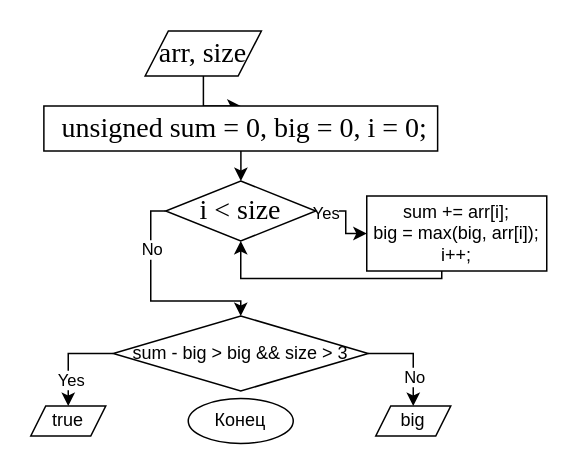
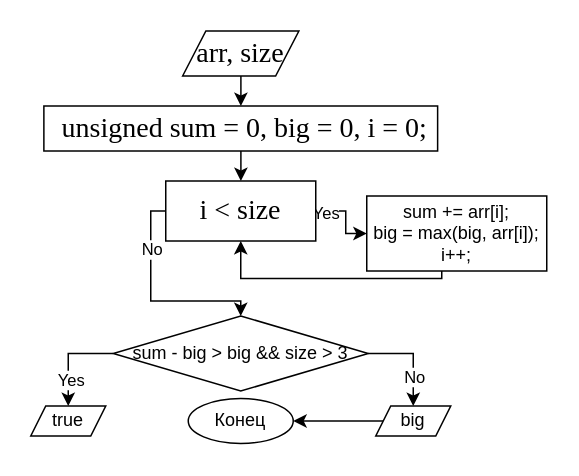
  <mxCell id="0" />
  <mxCell id="1" parent="0" />
  <mxCell id="2" value="Конец" style="ellipse;whiteSpace=wrap;html=1;" vertex="1" parent="1"><mxGeometry x="125" y="265" width="70" height="30" as="geometry" /></mxCell>
  <mxCell id="3" style="edgeStyle=orthogonalEdgeStyle;rounded=0;orthogonalLoop=1;jettySize=auto;html=1;entryX=0.5;entryY=0;entryDx=0;entryDy=0;" edge="1" parent="1" source="4" target="6"><mxGeometry relative="1" as="geometry" /></mxCell>
- <mxCell id="4" value="&lt;span lang=&quot;EN-US&quot; style=&quot;font-size: 14pt ; font-family: &amp;#34;times new roman&amp;#34; , serif&quot;&gt;arr, size&lt;/span&gt;&lt;span style=&quot;font-size: medium&quot;&gt;&lt;/span&gt;" style="shape=parallelogram;perimeter=parallelogramPerimeter;whiteSpace=wrap;html=1;" vertex="1" parent="1"><mxGeometry x="96.25" y="20" width="77.5" height="30" as="geometry" /></mxCell>
+ <mxCell id="4" value="&lt;span lang=&quot;EN-US&quot; style=&quot;font-size: 14pt ; font-family: &amp;#34;times new roman&amp;#34; , serif&quot;&gt;arr, size&lt;/span&gt;&lt;span style=&quot;font-size: medium&quot;&gt;&lt;/span&gt;" style="shape=parallelogram;perimeter=parallelogramPerimeter;whiteSpace=wrap;html=1;" vertex="1" parent="1"><mxGeometry x="121.25" y="20" width="77.5" height="30" as="geometry" /></mxCell>
  <mxCell id="5" style="edgeStyle=orthogonalEdgeStyle;rounded=0;orthogonalLoop=1;jettySize=auto;html=1;entryX=0.5;entryY=0;entryDx=0;entryDy=0;" edge="1" parent="1" source="6" target="11"><mxGeometry relative="1" as="geometry" /></mxCell>
  <mxCell id="6" value="&lt;p class=&quot;MsoNormal&quot; style=&quot;margin: 0cm 0cm 0.0pt ; font-size: 12pt ; font-family: &amp;#34;times new roman&amp;#34; , serif&quot;&gt;&lt;span lang=&quot;EN-US&quot; style=&quot;font-size: 14pt ; font-family: &amp;#34;times new roman&amp;#34; , serif&quot;&gt;&amp;nbsp;unsigned sum = 0, big = 0, i = 0;&lt;/span&gt;&lt;span style=&quot;font-size: medium&quot;&gt;&lt;/span&gt;&lt;br&gt;&lt;/p&gt;" style="rounded=0;whiteSpace=wrap;html=1;" vertex="1" parent="1"><mxGeometry x="28.75" y="70" width="262.5" height="30" as="geometry" /></mxCell>
  <mxCell id="7" style="edgeStyle=orthogonalEdgeStyle;rounded=0;orthogonalLoop=1;jettySize=auto;html=1;entryX=0;entryY=0.5;entryDx=0;entryDy=0;" edge="1" parent="1" source="11" target="14"><mxGeometry relative="1" as="geometry" /></mxCell>
  <mxCell id="8" value="Yes" style="edgeLabel;html=1;align=center;verticalAlign=middle;resizable=0;points=[];" vertex="1" connectable="0" parent="7"><mxGeometry x="-0.774" y="-1" relative="1" as="geometry"><mxPoint as="offset" /></mxGeometry></mxCell>
  <mxCell id="9" style="edgeStyle=orthogonalEdgeStyle;rounded=0;orthogonalLoop=1;jettySize=auto;html=1;entryX=0.5;entryY=0;entryDx=0;entryDy=0;" edge="1" parent="1" source="11" target="19"><mxGeometry relative="1" as="geometry"><Array as="points"><mxPoint x="100" y="140" /><mxPoint x="100" y="200" /><mxPoint x="160" y="200" /></Array></mxGeometry></mxCell>
  <mxCell id="10" value="No" style="edgeLabel;html=1;align=center;verticalAlign=middle;resizable=0;points=[];" vertex="1" connectable="0" parent="9"><mxGeometry x="-0.495" relative="1" as="geometry"><mxPoint as="offset" /></mxGeometry></mxCell>
- <mxCell id="11" value="&lt;span lang=&quot;EN-US&quot; style=&quot;font-size: 14pt ; font-family: &amp;#34;times new roman&amp;#34; , serif&quot;&gt;i &amp;lt; size&lt;/span&gt;&lt;span style=&quot;font-size: medium&quot;&gt;&lt;/span&gt;" style="rhombus;whiteSpace=wrap;html=1;" vertex="1" parent="1"><mxGeometry x="110" y="120" width="100" height="40" as="geometry" /></mxCell>
+ <mxCell id="11" value="&lt;span lang=&quot;EN-US&quot; style=&quot;font-size: 14pt ; font-family: &amp;#34;times new roman&amp;#34; , serif&quot;&gt;i &amp;lt; size&lt;/span&gt;&lt;span style=&quot;font-size: medium&quot;&gt;&lt;/span&gt;" style="whiteSpace=wrap;html=1;rounded=0;" vertex="1" parent="1"><mxGeometry x="110" y="120" width="100" height="40" as="geometry" /></mxCell>
  <mxCell id="12" style="edgeStyle=orthogonalEdgeStyle;rounded=0;orthogonalLoop=1;jettySize=auto;html=1;exitX=0.5;exitY=1;exitDx=0;exitDy=0;" edge="1" parent="1" source="11" target="11"><mxGeometry relative="1" as="geometry" /></mxCell>
  <mxCell id="13" style="edgeStyle=orthogonalEdgeStyle;rounded=0;orthogonalLoop=1;jettySize=auto;html=1;entryX=0.5;entryY=1;entryDx=0;entryDy=0;" edge="1" parent="1" source="14" target="11"><mxGeometry relative="1" as="geometry"><Array as="points"><mxPoint x="294" y="185" /><mxPoint x="160" y="185" /></Array></mxGeometry></mxCell>
  <mxCell id="14" value="&lt;div&gt;sum += arr[i];&lt;/div&gt;&lt;div&gt;big = max(big, arr[i]);&lt;br&gt;i++;&lt;/div&gt;" style="rounded=0;whiteSpace=wrap;html=1;" vertex="1" parent="1"><mxGeometry x="244" y="130" width="120" height="50" as="geometry" /></mxCell>
  <mxCell id="15" style="edgeStyle=orthogonalEdgeStyle;rounded=0;orthogonalLoop=1;jettySize=auto;html=1;entryX=0.5;entryY=0;entryDx=0;entryDy=0;" edge="1" parent="1" source="19" target="22"><mxGeometry relative="1" as="geometry" /></mxCell>
  <mxCell id="16" value="No" style="edgeLabel;html=1;align=center;verticalAlign=middle;resizable=0;points=[];" vertex="1" connectable="0" parent="15"><mxGeometry x="0.39" relative="1" as="geometry"><mxPoint as="offset" /></mxGeometry></mxCell>
  <mxCell id="17" style="edgeStyle=orthogonalEdgeStyle;rounded=0;orthogonalLoop=1;jettySize=auto;html=1;entryX=0.5;entryY=0;entryDx=0;entryDy=0;" edge="1" parent="1" source="19" target="20"><mxGeometry relative="1" as="geometry" /></mxCell>
  <mxCell id="18" value="Yes" style="edgeLabel;html=1;align=center;verticalAlign=middle;resizable=0;points=[];" vertex="1" connectable="0" parent="17"><mxGeometry x="0.441" y="1" relative="1" as="geometry"><mxPoint as="offset" /></mxGeometry></mxCell>
  <mxCell id="19" value="sum - big &amp;gt; big &amp;amp;&amp;amp; size &amp;gt; 3" style="rhombus;whiteSpace=wrap;html=1;" vertex="1" parent="1"><mxGeometry x="75" y="210" width="170" height="50" as="geometry" /></mxCell>
  <mxCell id="20" value="true" style="shape=parallelogram;perimeter=parallelogramPerimeter;whiteSpace=wrap;html=1;" vertex="1" parent="1"><mxGeometry x="20" y="270" width="50" height="20" as="geometry" /></mxCell>
+ <mxCell id="21" style="edgeStyle=orthogonalEdgeStyle;rounded=0;orthogonalLoop=1;jettySize=auto;html=1;entryX=1;entryY=0.5;entryDx=0;entryDy=0;" edge="1" parent="1" source="22" target="2"><mxGeometry relative="1" as="geometry" /></mxCell>
  <mxCell id="22" value="big" style="shape=parallelogram;perimeter=parallelogramPerimeter;whiteSpace=wrap;html=1;" vertex="1" parent="1"><mxGeometry x="250" y="270" width="50" height="20" as="geometry" /></mxCell>
  <mxCell id="23" style="edgeStyle=orthogonalEdgeStyle;rounded=0;orthogonalLoop=1;jettySize=auto;html=1;exitX=0.5;exitY=1;exitDx=0;exitDy=0;" edge="1" parent="1" source="2" target="2"><mxGeometry relative="1" as="geometry" /></mxCell>
